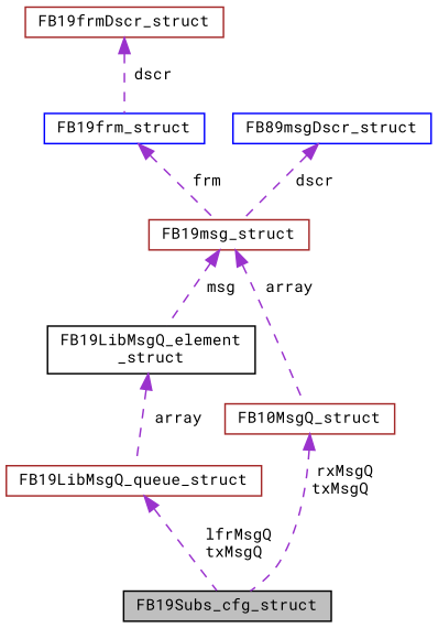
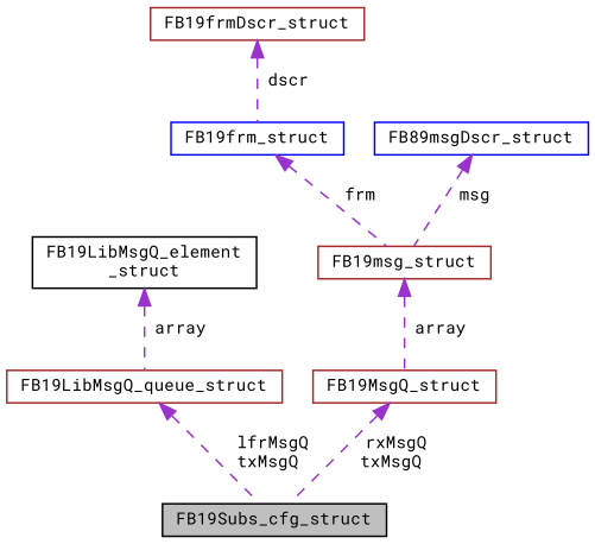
  digraph {
    fontname="Roboto Mono"
    node [color=brown fillcolor=white fontname="Roboto Mono" fontsize=10 shape=record style=filled]
    edge [color=darkorchid3 dir=back fontname="Roboto Mono" fontsize=10 labelfontname=Helvetica labelfontsize=10 style=dashed]
    n1 [color=black fillcolor=grey75 fontcolor=black height=0.2 label=FB19Subs_cfg_struct width=0.4]
    n2 [height=0.2 label=FB19LibMsgQ_queue_struct width=0.4]
    n3 [color=black height=0.2 label="FB19LibMsgQ_element\l_struct" width=0.4]
    n4 [height=0.2 label=FB19msg_struct width=0.4]
-   n5 [height=0.2 label=FB10MsgQ_struct width=0.4]
+   n5 [height=0.2 label=FB19MsgQ_struct width=0.4]
    n6 [color=blue height=0.2 label=FB19frm_struct width=0.4]
    n7 [height=0.2 label=FB19frmDscr_struct width=0.4]
    n8 [color=blue height=0.2 label=FB89msgDscr_struct width=0.4]
    n2 -> n1 [label=" lfrMsgQ\ntxMsgQ"]
    n3 -> n2 [label=" array"]
-   n4 -> n3 [label=" msg"]
    n4 -> n5 [label=" array"]
    n5 -> n1 [label=" rxMsgQ\ntxMsgQ"]
    n6 -> n4 [label=" frm"]
    n7 -> n6 [label=" dscr"]
-   n8 -> n4 [label=" dscr"]
+   n8 -> n4 [label=" msg"]
  }
